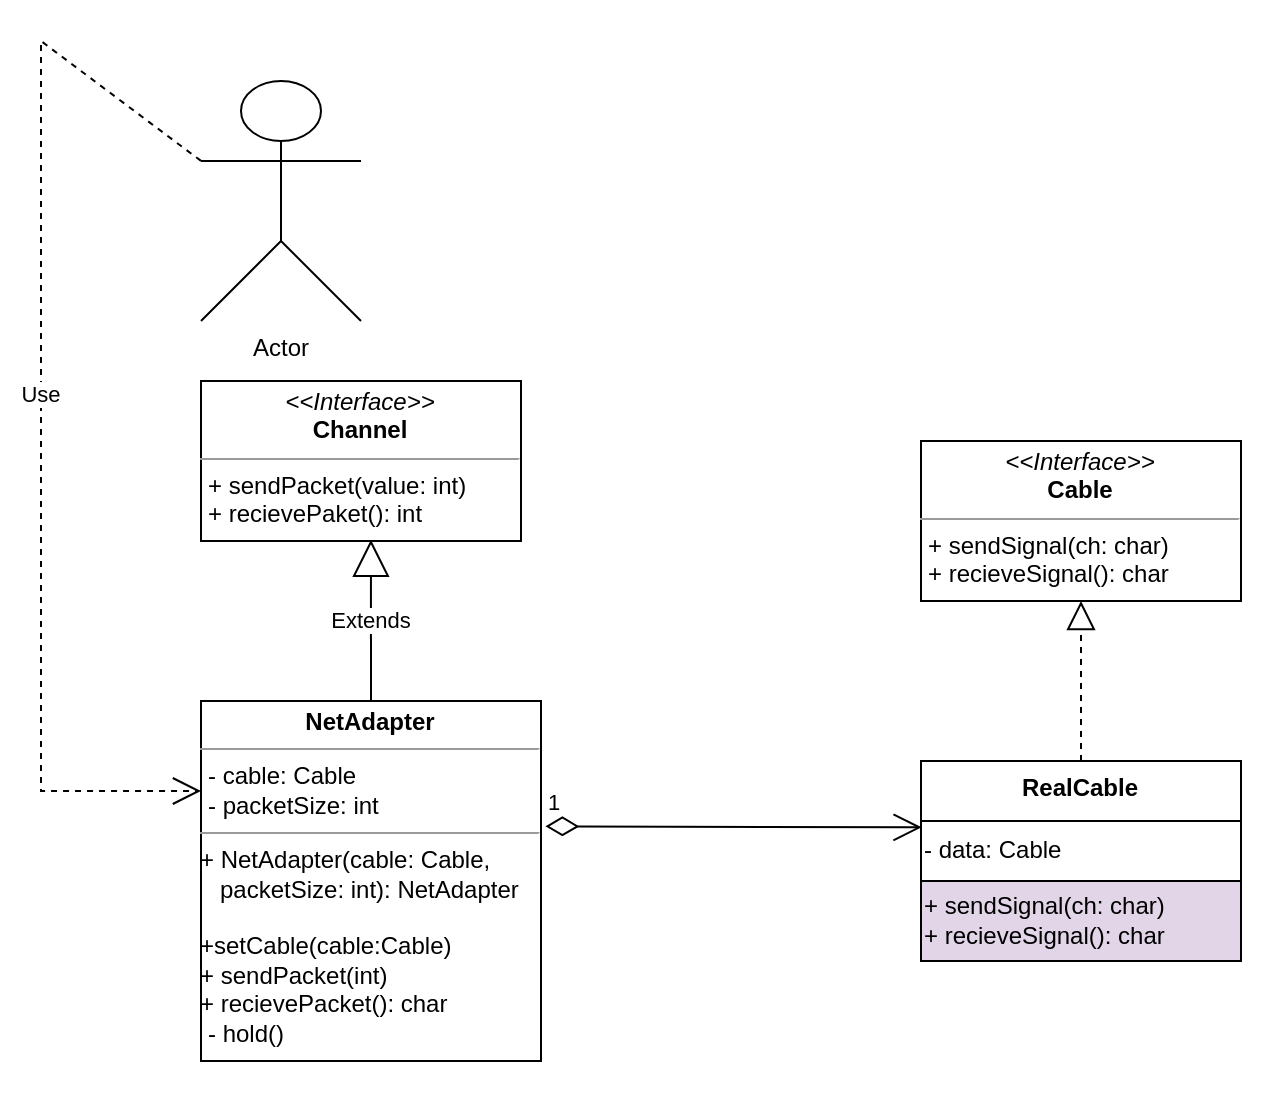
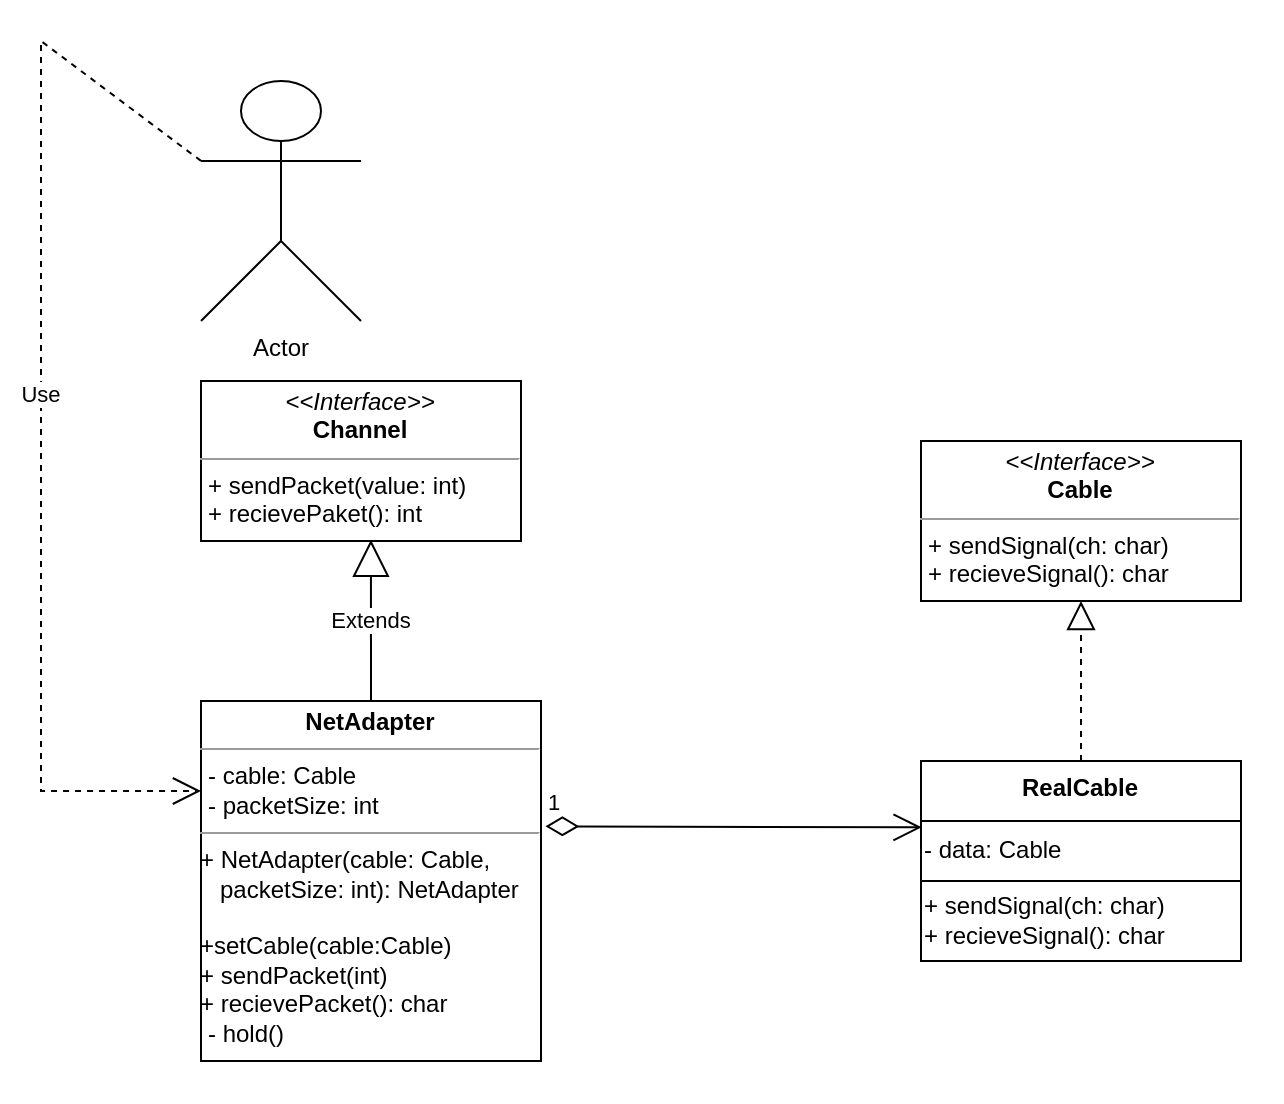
  <mxCell id="0" />
  <mxCell id="1" parent="0" />
  <mxCell id="2" value="&lt;p style=&quot;margin:0px;margin-top:4px;text-align:center;&quot;&gt;&lt;i&gt;&amp;lt;&amp;lt;Interface&amp;gt;&amp;gt;&lt;/i&gt;&lt;br&gt;&lt;b&gt;Cable&lt;/b&gt;&lt;/p&gt;&lt;hr size=&quot;1&quot;&gt;&lt;p style=&quot;margin:0px;margin-left:4px;&quot;&gt;+ sendSignal(ch: char)&lt;/p&gt;&lt;p style=&quot;margin:0px;margin-left:4px;&quot;&gt;+ recieveSignal(): char&lt;/p&gt;&lt;p style=&quot;margin:0px;margin-left:4px;&quot;&gt;&lt;br&gt;&lt;/p&gt;" style="verticalAlign=top;align=left;overflow=fill;fontSize=12;fontFamily=Helvetica;html=1;" parent="1" vertex="1"><mxGeometry x="460" y="220" width="160" height="80" as="geometry" /></mxCell>
  <mxCell id="3" value="&lt;p style=&quot;margin:0px;margin-top:4px;text-align:center;&quot;&gt;&lt;i&gt;&amp;lt;&amp;lt;Interface&amp;gt;&amp;gt;&lt;/i&gt;&lt;br&gt;&lt;b&gt;Channel&lt;/b&gt;&lt;/p&gt;&lt;hr size=&quot;1&quot;&gt;&lt;p style=&quot;margin:0px;margin-left:4px;&quot;&gt;+ sendPacket(value: int)&lt;br&gt;+ recievePaket(): int&lt;/p&gt;" style="verticalAlign=top;align=left;overflow=fill;fontSize=12;fontFamily=Helvetica;html=1;" parent="1" vertex="1"><mxGeometry x="100" y="190" width="160" height="80" as="geometry" /></mxCell>
  <mxCell id="4" value="Use" style="endArrow=open;endSize=12;dashed=1;html=1;rounded=0;exitX=0;exitY=0.333;exitDx=0;exitDy=0;exitPerimeter=0;entryX=0;entryY=0.25;entryDx=0;entryDy=0;" parent="1" source="12" target="5" edge="1"><mxGeometry width="160" relative="1" as="geometry"><mxPoint x="180" y="110" as="sourcePoint" /><mxPoint x="60" y="310" as="targetPoint" /><Array as="points"><mxPoint x="20" y="20" /><mxPoint x="20" y="395" /></Array></mxGeometry></mxCell>
  <mxCell id="5" value="&lt;p style=&quot;margin:0px;margin-top:4px;text-align:center;&quot;&gt;&lt;b&gt;NetAdapter&lt;/b&gt;&lt;/p&gt;&lt;hr size=&quot;1&quot;&gt;&lt;p style=&quot;margin:0px;margin-left:4px;&quot;&gt;- cable: Cable&lt;br&gt;&lt;/p&gt;&lt;p style=&quot;margin:0px;margin-left:4px;&quot;&gt;- packetSize: int&lt;/p&gt;&lt;hr size=&quot;1&quot;&gt;+ NetAdapter(cable: Cable,&lt;br&gt;&amp;nbsp; &amp;nbsp;packetSize: int): NetAdapter&lt;br&gt;&lt;br&gt;+setCable(cable:Cable)&lt;br&gt;&lt;span style=&quot;background-color: initial;&quot;&gt;+ sendPacket(int)&lt;br&gt;&lt;/span&gt;&lt;span style=&quot;background-color: initial;&quot;&gt;+ recievePacket(): char&lt;/span&gt;&lt;span style=&quot;background-color: initial;&quot;&gt;&lt;br&gt;&lt;/span&gt;&lt;p style=&quot;margin:0px;margin-left:4px;&quot;&gt;- hold()&lt;/p&gt;" style="verticalAlign=top;align=left;overflow=fill;fontSize=12;fontFamily=Helvetica;html=1;" parent="1" vertex="1"><mxGeometry x="100" y="350" width="170" height="180" as="geometry" /></mxCell>
  <mxCell id="6" value="Extends" style="endArrow=block;endSize=16;endFill=0;html=1;rounded=0;exitX=0.5;exitY=0;exitDx=0;exitDy=0;entryX=0.531;entryY=0.992;entryDx=0;entryDy=0;entryPerimeter=0;" parent="1" source="5" target="3" edge="1"><mxGeometry width="160" relative="1" as="geometry"><mxPoint x="350" y="300" as="sourcePoint" /><mxPoint x="510" y="300" as="targetPoint" /></mxGeometry></mxCell>
  <mxCell id="7" value="" style="endArrow=block;dashed=1;endFill=0;endSize=12;html=1;rounded=0;exitX=0.5;exitY=0;exitDx=0;exitDy=0;entryX=0.5;entryY=1;entryDx=0;entryDy=0;" parent="1" source="9" target="2" edge="1"><mxGeometry width="160" relative="1" as="geometry"><mxPoint x="230" y="330" as="sourcePoint" /><mxPoint x="390" y="330" as="targetPoint" /></mxGeometry></mxCell>
  <mxCell id="8" value="1" style="endArrow=open;html=1;endSize=12;startArrow=diamondThin;startSize=14;startFill=0;align=left;verticalAlign=bottom;rounded=0;entryX=0.002;entryY=0.106;entryDx=0;entryDy=0;entryPerimeter=0;exitX=1.013;exitY=0.348;exitDx=0;exitDy=0;exitPerimeter=0;" parent="1" source="5" target="10" edge="1"><mxGeometry x="-1" y="3" relative="1" as="geometry"><mxPoint x="270" y="410" as="sourcePoint" /><mxPoint x="390" y="250" as="targetPoint" /></mxGeometry></mxCell>
  <mxCell id="9" value="RealCable" style="swimlane;fontStyle=1;align=center;verticalAlign=top;childLayout=stackLayout;horizontal=1;startSize=30;horizontalStack=0;resizeParent=1;resizeParentMax=0;resizeLast=0;collapsible=1;marginBottom=0;rounded=0;" parent="1" vertex="1"><mxGeometry x="460" y="380" width="160" height="100" as="geometry" /></mxCell>
  <mxCell id="10" value="- data: Cable" style="whiteSpace=wrap;html=1;rounded=0;align=left;" parent="9" vertex="1"><mxGeometry y="30" width="160" height="30" as="geometry" /></mxCell>
- <mxCell id="11" value="+ sendSignal(ch: char)&lt;br&gt;+ recieveSignal(): char" style="rounded=0;whiteSpace=wrap;html=1;align=left;fillColor=#e1d5e7;" parent="9" vertex="1"><mxGeometry y="60" width="160" height="40" as="geometry" /></mxCell>
+ <mxCell id="11" value="+ sendSignal(ch: char)&lt;br&gt;+ recieveSignal(): char" style="rounded=0;whiteSpace=wrap;html=1;align=left;" parent="9" vertex="1"><mxGeometry y="60" width="160" height="40" as="geometry" /></mxCell>
  <mxCell id="12" value="Actor" style="shape=umlActor;verticalLabelPosition=bottom;verticalAlign=top;html=1;outlineConnect=0;" parent="1" vertex="1"><mxGeometry x="100" y="40" width="80" height="120" as="geometry" /></mxCell>
